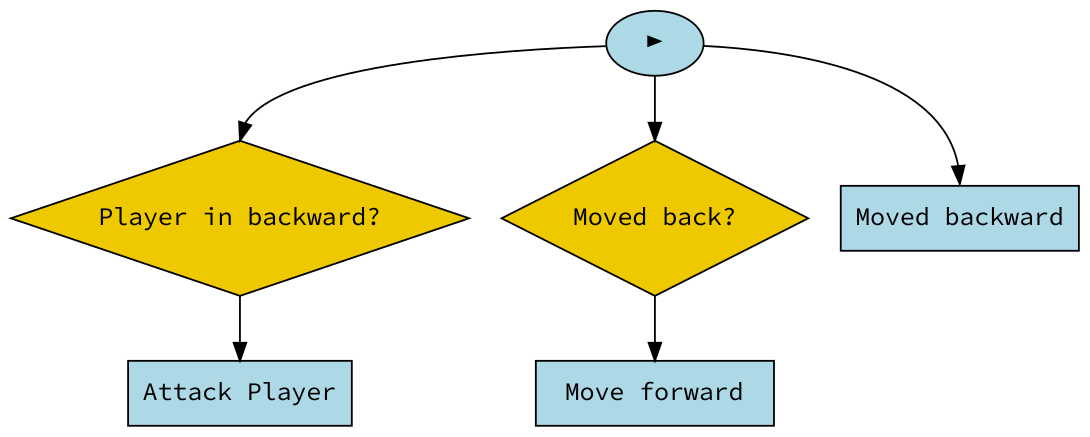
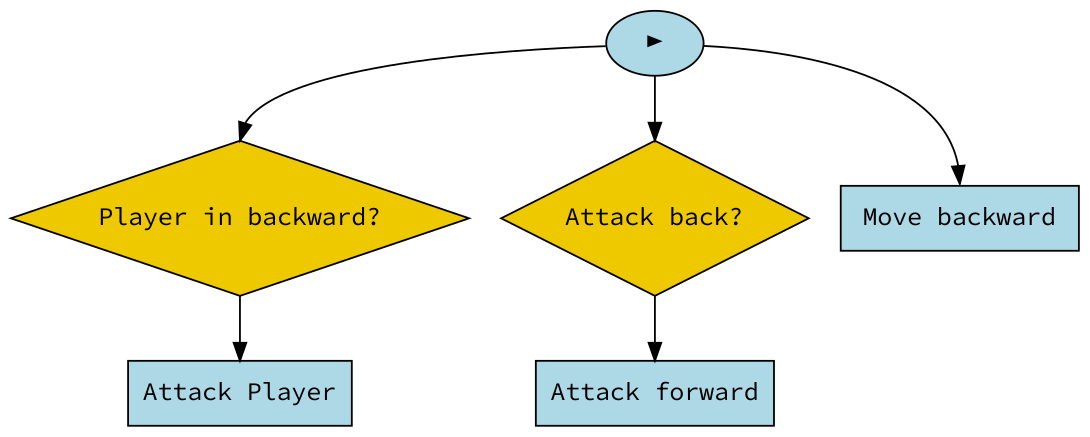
  digraph {
    fontname="Source Code Pro"
    node [fillcolor=lightblue fontname="Source Code Pro" shape=box style=filled]
    edge [fontname="Source Code Pro" headport=n]
    n1 [label="►" shape=ellipse]
    n2 [fillcolor=gold2 height=1.2 label="Player in backward?" shape=diamond]
-   n3 [fillcolor=gold2 height=1.2 label="Moved back?" shape=diamond]
-   n4 [label="Moved backward"]
+   n3 [fillcolor=gold2 height=1.2 label="Attack back?" shape=diamond]
+   n4 [label="Move backward"]
    n5 [label="Attack Player"]
-   n6 [label="Move forward"]
+   n6 [label="Attack forward"]
    n1 -> n2
    n1 -> n3
    n1 -> n4
    n2 -> n5 [tailport=s]
    n3 -> n6 [tailport=s]
  }
